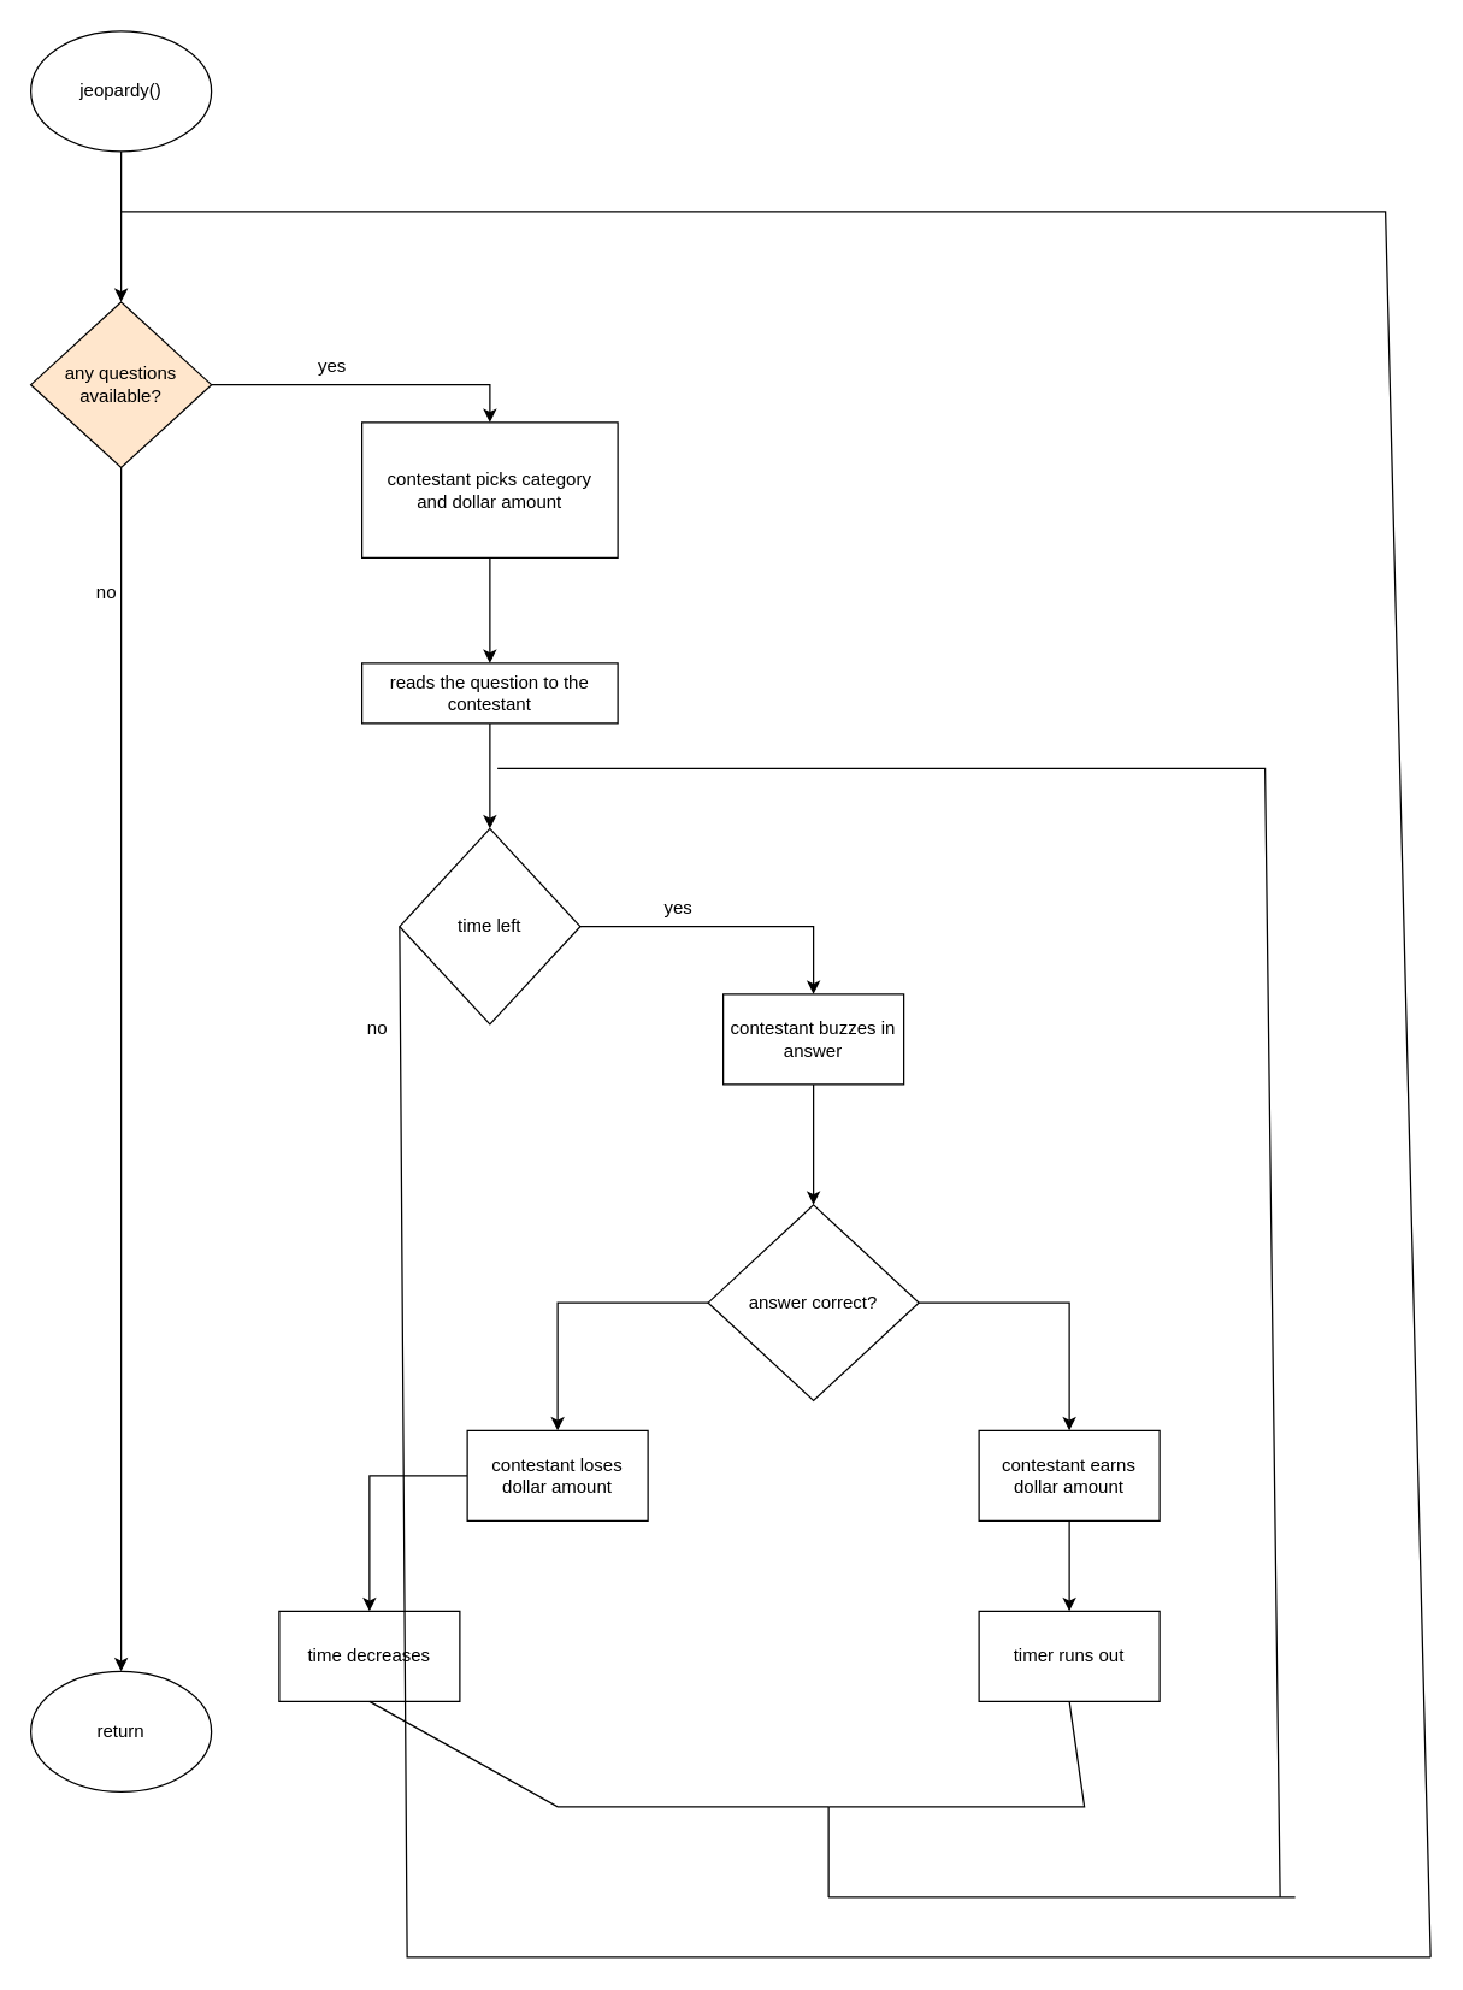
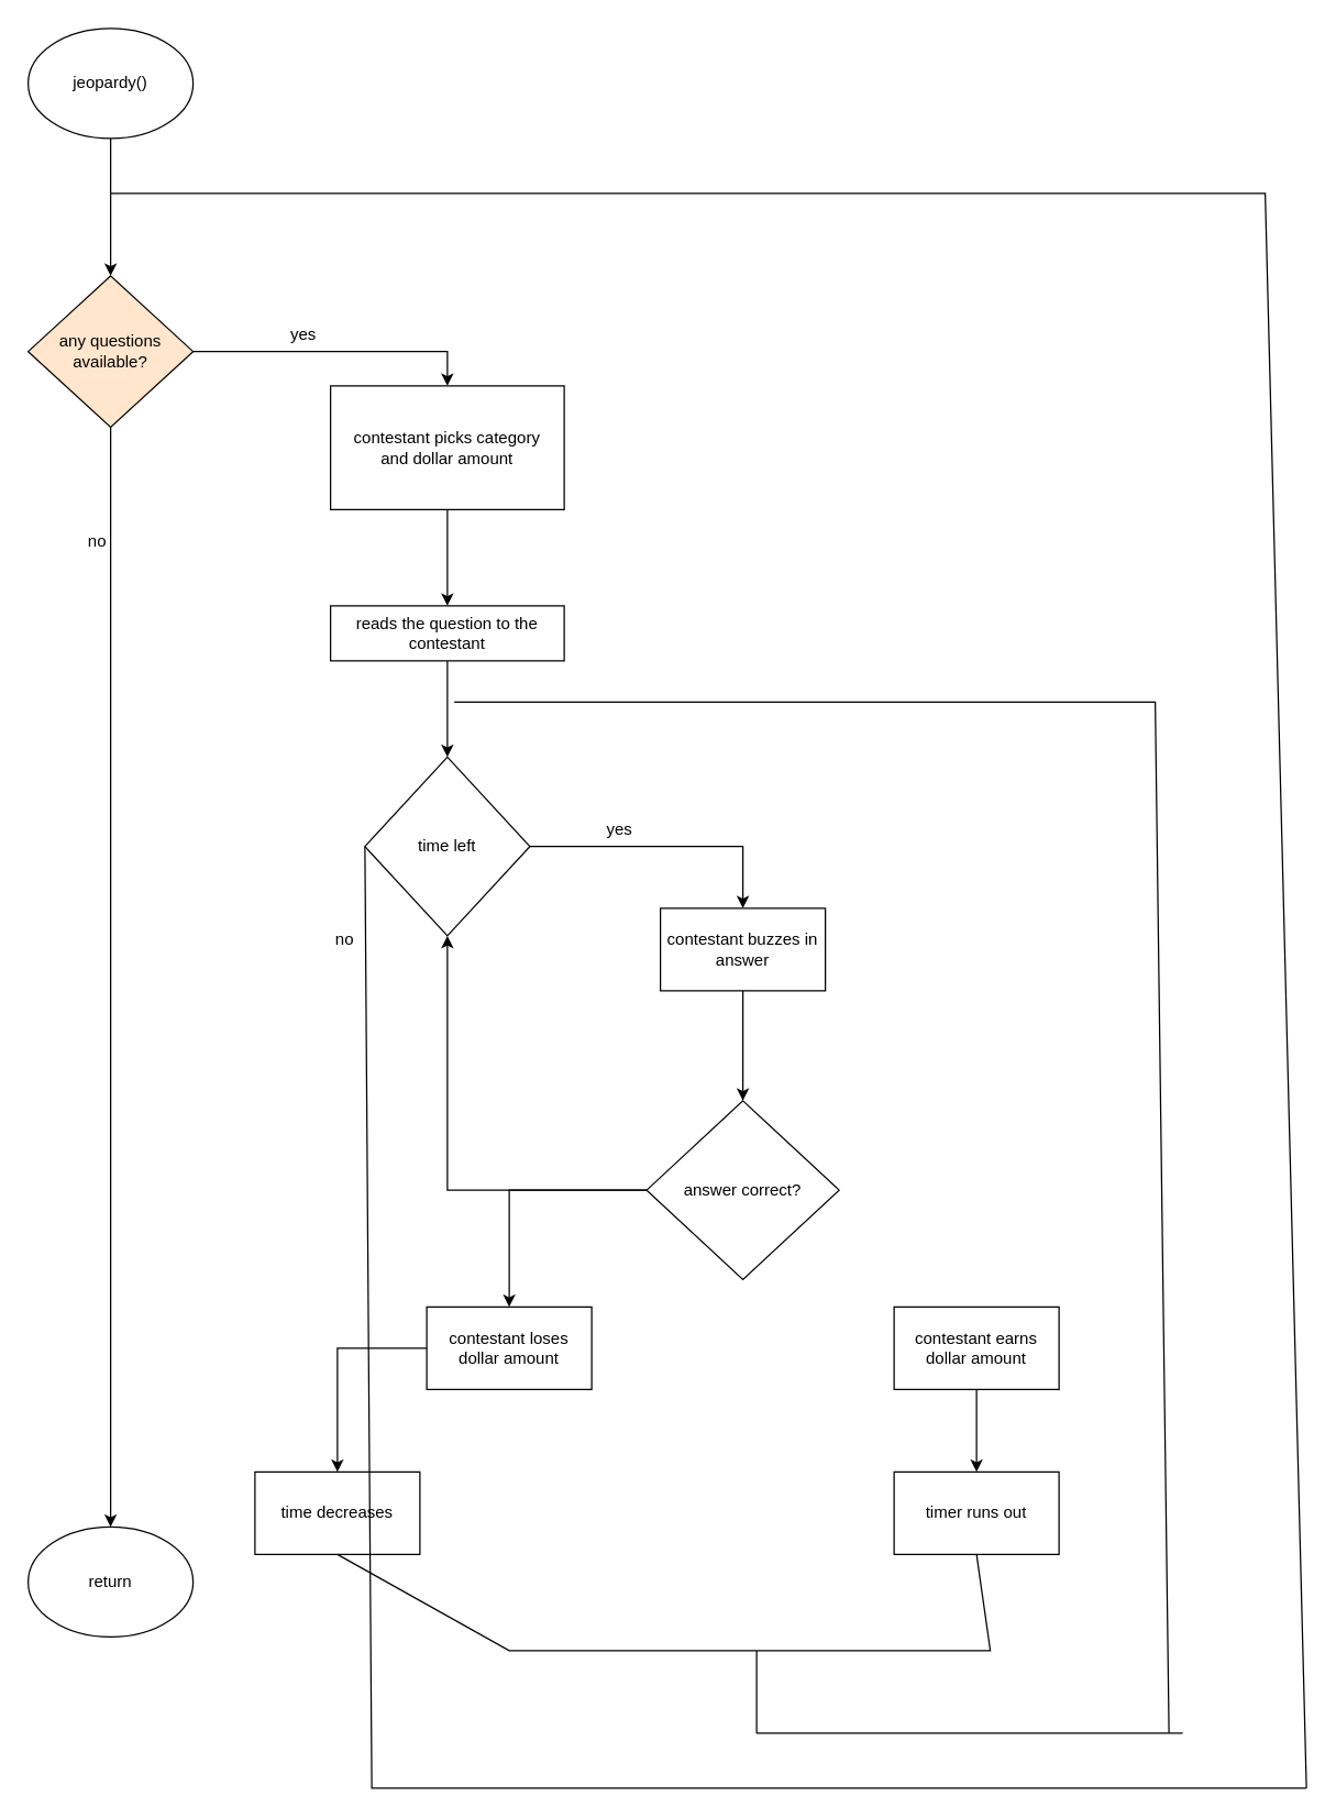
  <mxCell id="0" />
  <mxCell id="1" parent="0" />
  <mxCell id="2" value="return" style="ellipse;whiteSpace=wrap;html=1;" vertex="1" parent="1"><mxGeometry x="20" y="1110" width="120" height="80" as="geometry" /></mxCell>
  <mxCell id="3" style="edgeStyle=orthogonalEdgeStyle;rounded=0;orthogonalLoop=1;jettySize=auto;html=1;exitX=0.5;exitY=1;exitDx=0;exitDy=0;" edge="1" parent="1" source="5" target="2"><mxGeometry relative="1" as="geometry" /></mxCell>
  <mxCell id="4" style="edgeStyle=orthogonalEdgeStyle;rounded=0;orthogonalLoop=1;jettySize=auto;html=1;entryX=0.5;entryY=0;entryDx=0;entryDy=0;" edge="1" parent="1" source="5" target="12"><mxGeometry relative="1" as="geometry" /></mxCell>
  <mxCell id="5" value="any questions available?" style="rhombus;whiteSpace=wrap;html=1;fillColor=#ffe6cc;" vertex="1" parent="1"><mxGeometry x="20" y="200" width="120" height="110" as="geometry" /></mxCell>
  <mxCell id="6" style="edgeStyle=orthogonalEdgeStyle;rounded=0;orthogonalLoop=1;jettySize=auto;html=1;entryX=0.5;entryY=0;entryDx=0;entryDy=0;" edge="1" parent="1" source="7" target="5"><mxGeometry relative="1" as="geometry" /></mxCell>
  <mxCell id="7" value="jeopardy()" style="ellipse;whiteSpace=wrap;html=1;" vertex="1" parent="1"><mxGeometry x="20" y="20" width="120" height="80" as="geometry" /></mxCell>
  <mxCell id="8" value="no" style="text;html=1;align=center;verticalAlign=middle;resizable=0;points=[];autosize=1;strokeColor=none;fillColor=none;" vertex="1" parent="1"><mxGeometry x="50" y="378" width="40" height="30" as="geometry" /></mxCell>
  <mxCell id="9" style="edgeStyle=orthogonalEdgeStyle;rounded=0;orthogonalLoop=1;jettySize=auto;html=1;entryX=0.5;entryY=0;entryDx=0;entryDy=0;" edge="1" parent="1" source="10" target="14"><mxGeometry relative="1" as="geometry" /></mxCell>
  <mxCell id="10" value="reads the question to the contestant" style="rounded=0;whiteSpace=wrap;html=1;" vertex="1" parent="1"><mxGeometry x="240" y="440" width="170" height="40" as="geometry" /></mxCell>
  <mxCell id="11" style="edgeStyle=orthogonalEdgeStyle;rounded=0;orthogonalLoop=1;jettySize=auto;html=1;entryX=0.5;entryY=0;entryDx=0;entryDy=0;" edge="1" parent="1" source="12" target="10"><mxGeometry relative="1" as="geometry" /></mxCell>
  <mxCell id="12" value="contestant picks category&lt;div&gt;and dollar amount&lt;/div&gt;" style="rounded=0;whiteSpace=wrap;html=1;" vertex="1" parent="1"><mxGeometry x="240" y="280" width="170" height="90" as="geometry" /></mxCell>
  <mxCell id="13" style="edgeStyle=orthogonalEdgeStyle;rounded=0;orthogonalLoop=1;jettySize=auto;html=1;entryX=0.5;entryY=0;entryDx=0;entryDy=0;" edge="1" parent="1" source="14" target="16"><mxGeometry relative="1" as="geometry" /></mxCell>
  <mxCell id="14" value="time left" style="rhombus;whiteSpace=wrap;html=1;" vertex="1" parent="1"><mxGeometry x="265" y="550" width="120" height="130" as="geometry" /></mxCell>
  <mxCell id="15" style="edgeStyle=orthogonalEdgeStyle;rounded=0;orthogonalLoop=1;jettySize=auto;html=1;entryX=0.5;entryY=0;entryDx=0;entryDy=0;" edge="1" parent="1" source="16" target="19"><mxGeometry relative="1" as="geometry" /></mxCell>
  <mxCell id="16" value="contestant buzzes in answer" style="rounded=0;whiteSpace=wrap;html=1;" vertex="1" parent="1"><mxGeometry x="480" y="660" width="120" height="60" as="geometry" /></mxCell>
  <mxCell id="17" style="edgeStyle=orthogonalEdgeStyle;rounded=0;orthogonalLoop=1;jettySize=auto;html=1;entryX=0.5;entryY=0;entryDx=0;entryDy=0;" edge="1" parent="1" source="19" target="25"><mxGeometry relative="1" as="geometry" /></mxCell>
- <mxCell id="18" style="edgeStyle=orthogonalEdgeStyle;rounded=0;orthogonalLoop=1;jettySize=auto;html=1;entryX=0.5;entryY=0;entryDx=0;entryDy=0;" edge="1" parent="1" source="19" target="22"><mxGeometry relative="1" as="geometry" /></mxCell>
+ <mxCell id="18" style="edgeStyle=orthogonalEdgeStyle;rounded=0;orthogonalLoop=1;jettySize=auto;html=1;" edge="1" parent="1" source="19" target="14"><mxGeometry relative="1" as="geometry" /></mxCell>
  <mxCell id="19" value="answer correct?" style="rhombus;whiteSpace=wrap;html=1;" vertex="1" parent="1"><mxGeometry x="470" y="800" width="140" height="130" as="geometry" /></mxCell>
  <mxCell id="20" value="timer runs out" style="rounded=0;whiteSpace=wrap;html=1;" vertex="1" parent="1"><mxGeometry x="650" y="1070" width="120" height="60" as="geometry" /></mxCell>
  <mxCell id="21" style="edgeStyle=orthogonalEdgeStyle;rounded=0;orthogonalLoop=1;jettySize=auto;html=1;" edge="1" parent="1" source="22" target="20"><mxGeometry relative="1" as="geometry" /></mxCell>
  <mxCell id="22" value="contestant earns&lt;div&gt;dollar amount&lt;/div&gt;" style="rounded=0;whiteSpace=wrap;html=1;" vertex="1" parent="1"><mxGeometry x="650" y="950" width="120" height="60" as="geometry" /></mxCell>
  <mxCell id="23" value="time decreases" style="rounded=0;whiteSpace=wrap;html=1;" vertex="1" parent="1"><mxGeometry x="185" y="1070" width="120" height="60" as="geometry" /></mxCell>
  <mxCell id="24" style="edgeStyle=orthogonalEdgeStyle;rounded=0;orthogonalLoop=1;jettySize=auto;html=1;entryX=0.5;entryY=0;entryDx=0;entryDy=0;" edge="1" parent="1" source="25" target="23"><mxGeometry relative="1" as="geometry" /></mxCell>
  <mxCell id="25" value="contestant loses&lt;div&gt;dollar amount&lt;/div&gt;" style="rounded=0;whiteSpace=wrap;html=1;" vertex="1" parent="1"><mxGeometry x="310" y="950" width="120" height="60" as="geometry" /></mxCell>
  <mxCell id="26" value="yes" style="text;html=1;align=center;verticalAlign=middle;resizable=0;points=[];autosize=1;strokeColor=none;fillColor=none;" vertex="1" parent="1"><mxGeometry x="200" y="228" width="40" height="30" as="geometry" /></mxCell>
  <mxCell id="27" value="" style="endArrow=none;html=1;rounded=0;entryX=0.5;entryY=1;entryDx=0;entryDy=0;" edge="1" parent="1" target="20"><mxGeometry width="50" height="50" relative="1" as="geometry"><mxPoint x="550" y="1200" as="sourcePoint" /><mxPoint x="430" y="900" as="targetPoint" /><Array as="points"><mxPoint x="720" y="1200" /></Array></mxGeometry></mxCell>
  <mxCell id="28" value="" style="endArrow=none;html=1;rounded=0;exitX=0.5;exitY=1;exitDx=0;exitDy=0;" edge="1" parent="1" source="23"><mxGeometry width="50" height="50" relative="1" as="geometry"><mxPoint x="380" y="950" as="sourcePoint" /><mxPoint x="550" y="1200" as="targetPoint" /><Array as="points"><mxPoint x="370" y="1200" /></Array></mxGeometry></mxCell>
  <mxCell id="29" value="" style="endArrow=none;html=1;rounded=0;" edge="1" parent="1"><mxGeometry width="50" height="50" relative="1" as="geometry"><mxPoint x="550" y="1260" as="sourcePoint" /><mxPoint x="550" y="1200" as="targetPoint" /></mxGeometry></mxCell>
  <mxCell id="30" value="" style="endArrow=none;html=1;rounded=0;" edge="1" parent="1"><mxGeometry width="50" height="50" relative="1" as="geometry"><mxPoint x="850" y="1260" as="sourcePoint" /><mxPoint x="330" y="510" as="targetPoint" /><Array as="points"><mxPoint x="840" y="510" /></Array></mxGeometry></mxCell>
  <mxCell id="31" value="" style="endArrow=none;html=1;rounded=0;" edge="1" parent="1"><mxGeometry width="50" height="50" relative="1" as="geometry"><mxPoint x="550" y="1260" as="sourcePoint" /><mxPoint x="860" y="1260" as="targetPoint" /></mxGeometry></mxCell>
  <mxCell id="32" value="yes" style="text;html=1;align=center;verticalAlign=middle;resizable=0;points=[];autosize=1;strokeColor=none;fillColor=none;" vertex="1" parent="1"><mxGeometry x="430" y="588" width="40" height="30" as="geometry" /></mxCell>
  <mxCell id="33" value="" style="endArrow=none;html=1;rounded=0;" edge="1" parent="1"><mxGeometry width="50" height="50" relative="1" as="geometry"><mxPoint x="950" y="1300" as="sourcePoint" /><mxPoint x="80" y="140" as="targetPoint" /><Array as="points"><mxPoint x="920" y="140" /></Array></mxGeometry></mxCell>
  <mxCell id="34" value="" style="endArrow=none;html=1;rounded=0;exitX=0;exitY=0.5;exitDx=0;exitDy=0;" edge="1" parent="1" source="14"><mxGeometry width="50" height="50" relative="1" as="geometry"><mxPoint x="380" y="820" as="sourcePoint" /><mxPoint x="950" y="1300" as="targetPoint" /><Array as="points"><mxPoint x="270" y="1300" /></Array></mxGeometry></mxCell>
  <mxCell id="35" value="no" style="text;html=1;align=center;verticalAlign=middle;resizable=0;points=[];autosize=1;strokeColor=none;fillColor=none;" vertex="1" parent="1"><mxGeometry x="230" y="668" width="40" height="30" as="geometry" /></mxCell>
